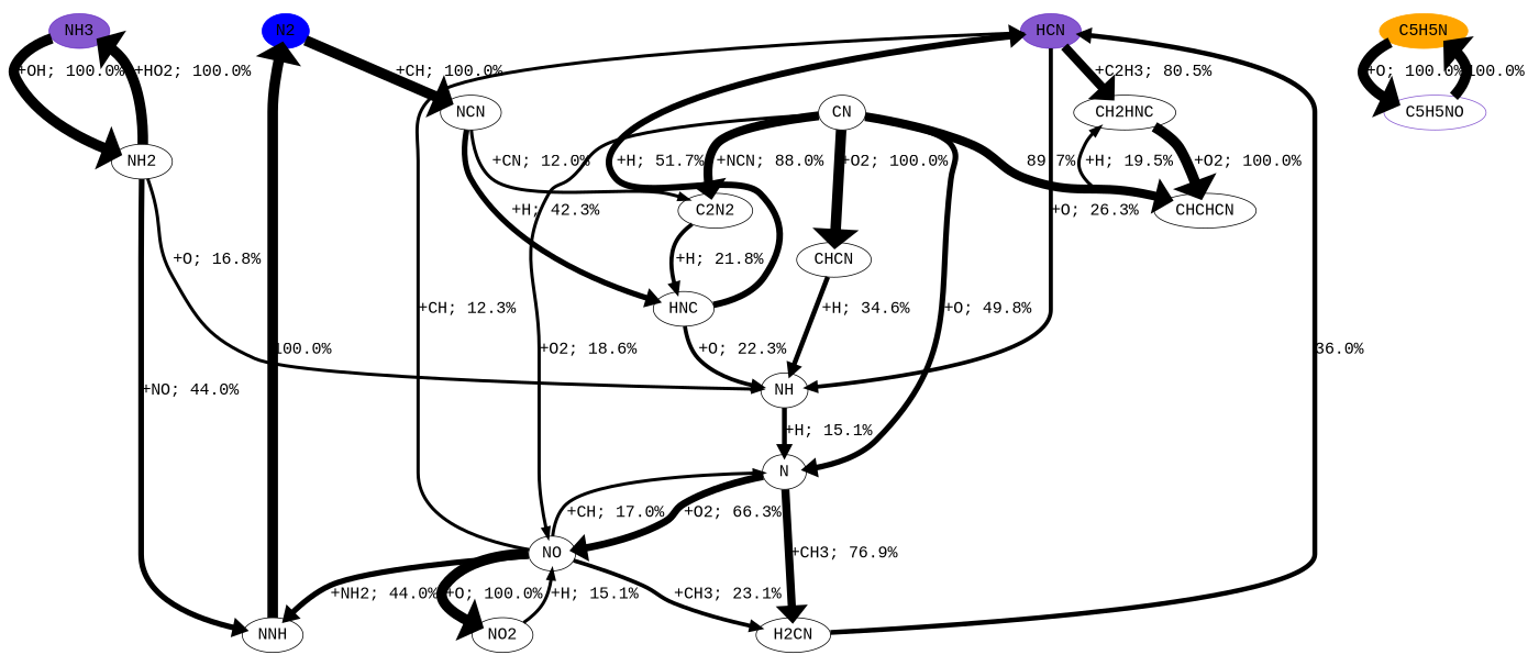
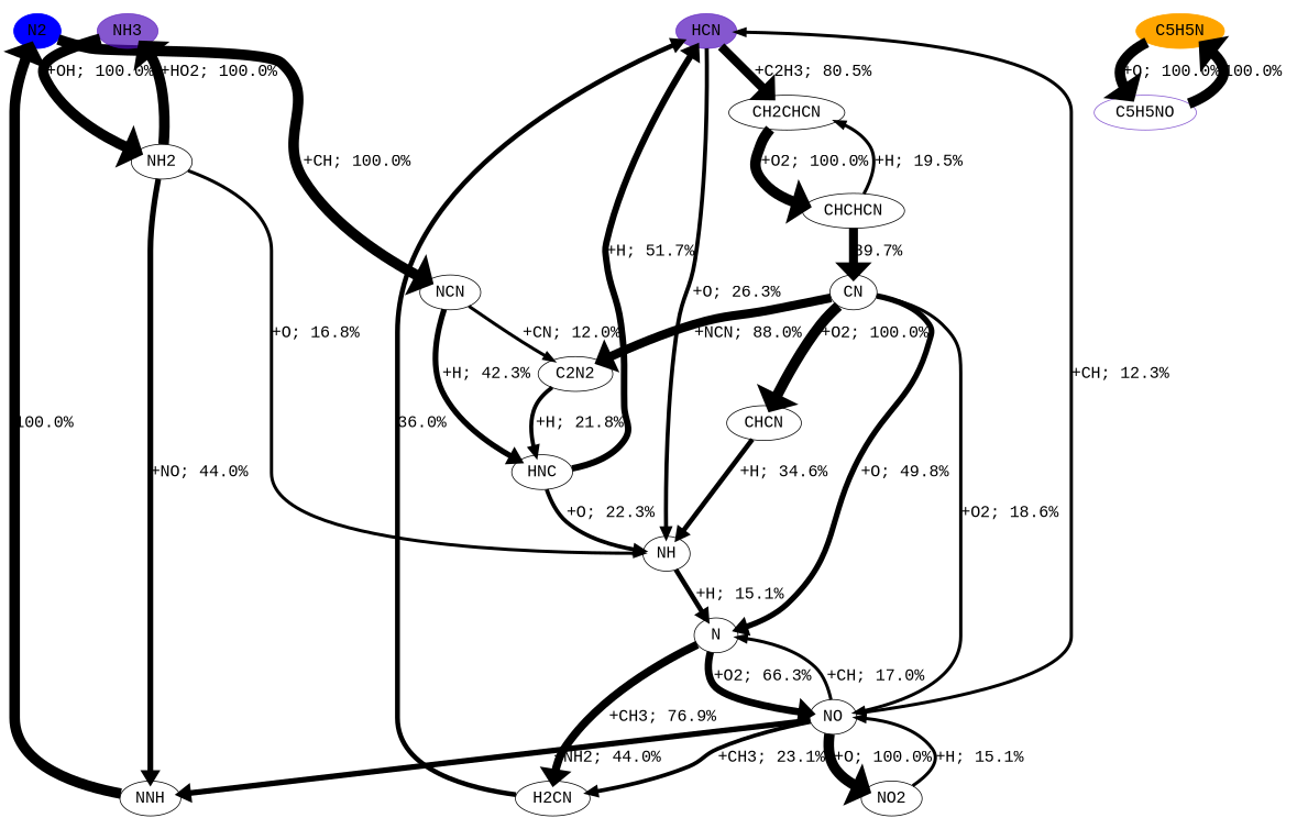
  digraph {
    b="0,0,1558,558"
    fontname="Liberation Mono"
    rankdir=TB
    node [fontname="Liberation Mono" fontsize=20]
    edge [fontcolor=black fontname="Liberation Mono" fontsize=20 penwidth=13]
    HCN [color="#500dbab1" fillcolor="#500dbab1" style=filled]
    N2 [color=blue fillcolor=blue style=filled]
    NH3 [color="#500dbab1" fillcolor="#500dbab1" style=filled]
    C5H5N [color=orange fillcolor=orange style=filled]
    NH
-   CH2CHCN [label=CH2HNC]
+   CH2CHCN
    NCN
    NH2
    C5H5NO [color="#500dbab1"]
    NO
    NNH
    N
    NO2
    H2CN
    CHCHCN
    CN
    HNC
    C2N2
    n19 [label=CHCN]
    subgraph sub_1 {
      rank=source
      HCN
      N2
      NH3
      C5H5N
    }
    HCN -> NH [label="+O; 26.3%" penwidth=5]
    HCN -> CH2CHCN [label="+C2H3; 80.5%" penwidth=11]
    N2 -> NCN [label="+CH; 100.0%"]
    NH3 -> NH2 [label="+OH; 100.0%"]
    C5H5N -> C5H5NO [label="+O; 100.0%"]
    NH -> N [label="+H; 15.1%" penwidth=6]
    CH2CHCN -> CHCHCN [label="+O2; 100.0%"]
    NCN -> HNC [label="+H; 42.3%" penwidth=7]
    NCN -> C2N2 [label="+CN; 12.0%" penwidth=4]
    NH2 -> NH3 [label="+HO2; 100.0%"]
    NH2 -> NH [label="+O; 16.8%" penwidth=4]
    NH2 -> NNH [label="+NO; 44.0%" penwidth=7]
    C5H5NO -> C5H5N [label="100.0%"]
    NO -> HCN [label="+CH; 12.3%" penwidth=4]
    NO -> NNH [label="+NH2; 44.0%" penwidth=7]
    NO -> N [label="+CH; 17.0%" penwidth=4]
    NO -> NO2 [label="+O; 100.0%"]
    NO -> H2CN [label="+CH3; 23.1%" penwidth=5]
    NNH -> N2 [label="100.0%"]
    N -> NO [label="+O2; 66.3%" penwidth=9]
    N -> H2CN [label="+CH3; 76.9%" penwidth=10]
    NO2 -> NO [label="+H; 15.1%" penwidth=4]
    H2CN -> HCN [label="36.0%" penwidth=6]
    CHCHCN -> CH2CHCN [label="+H; 19.5%" penwidth=4]
-   CN -> CHCHCN [label="89.7%" penwidth=11]
+   CHCHCN -> CN [label="89.7%" penwidth=11]
    CN -> NO [label="+O2; 18.6%" penwidth=4]
    CN -> N [label="+O; 49.8%" penwidth=7]
    CN -> C2N2 [label="+NCN; 88.0%" penwidth=11]
    CN -> n19 [label="+O2; 100.0%"]
    HNC -> HCN [label="+H; 51.7%" penwidth=8]
    HNC -> NH [label="+O; 22.3%" penwidth=5]
    C2N2 -> HNC [label="+H; 21.8%" penwidth=5]
    n19 -> NH [label="+H; 34.6%" penwidth=6]
  }
